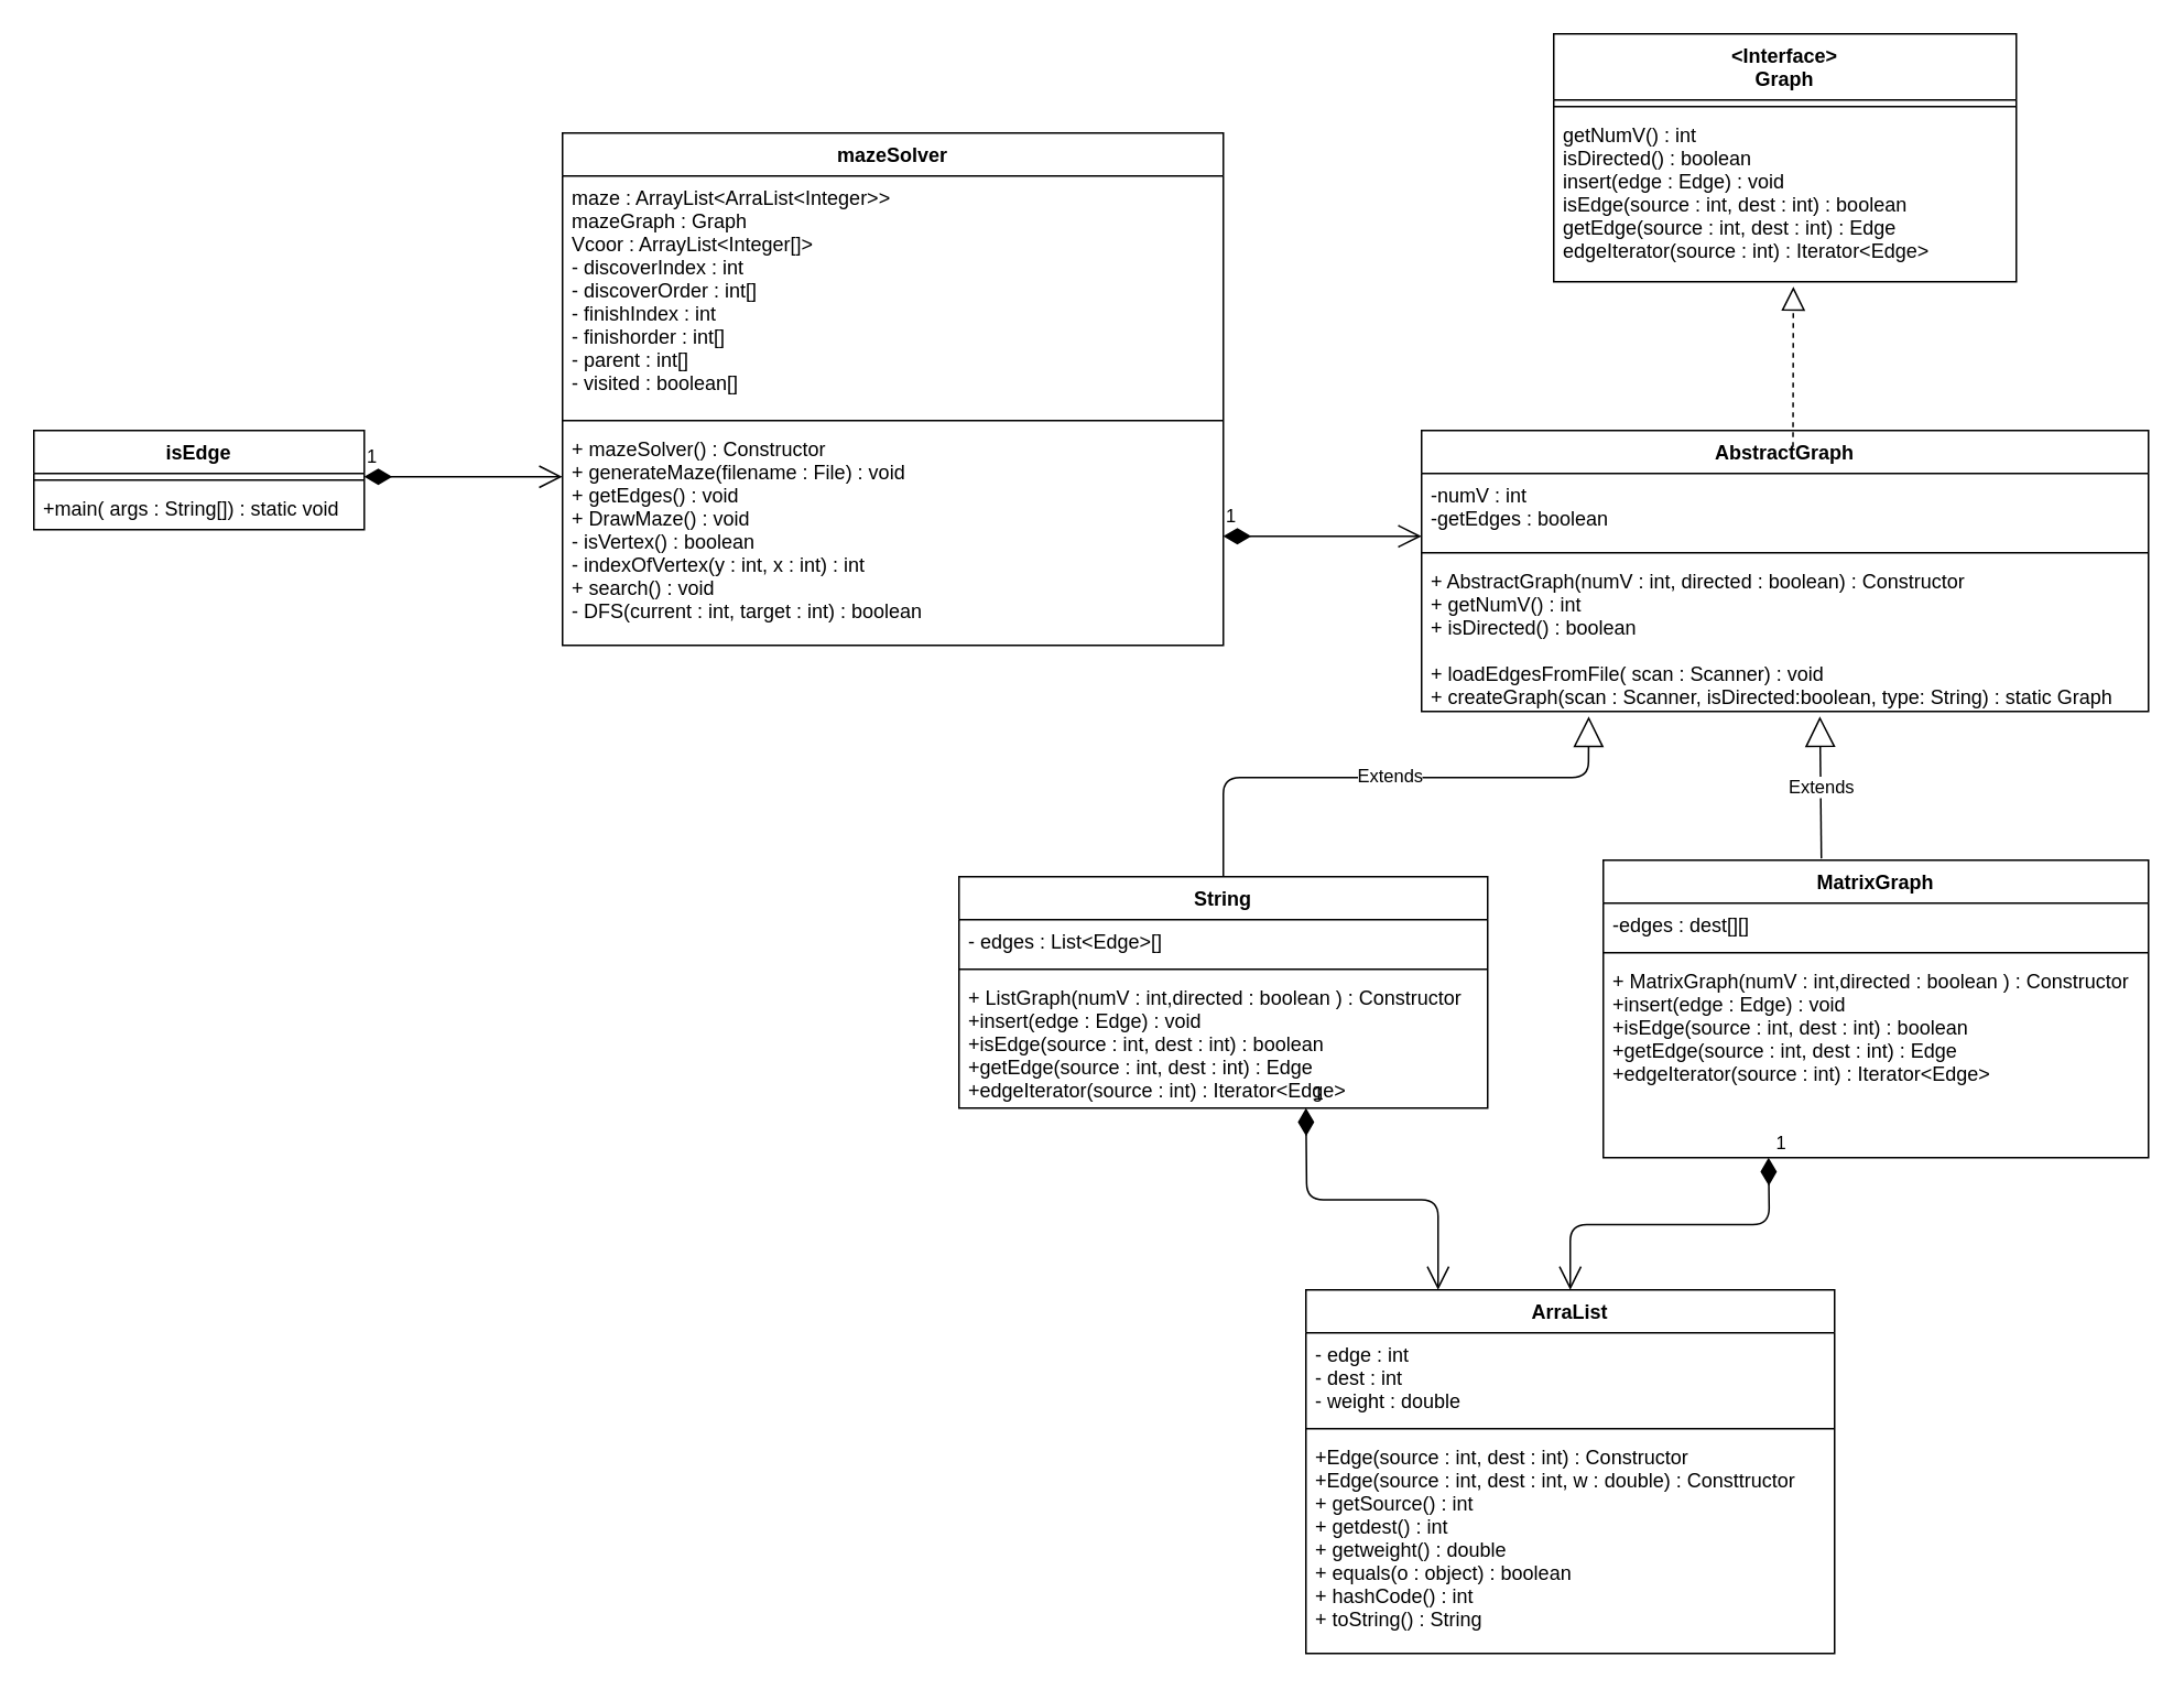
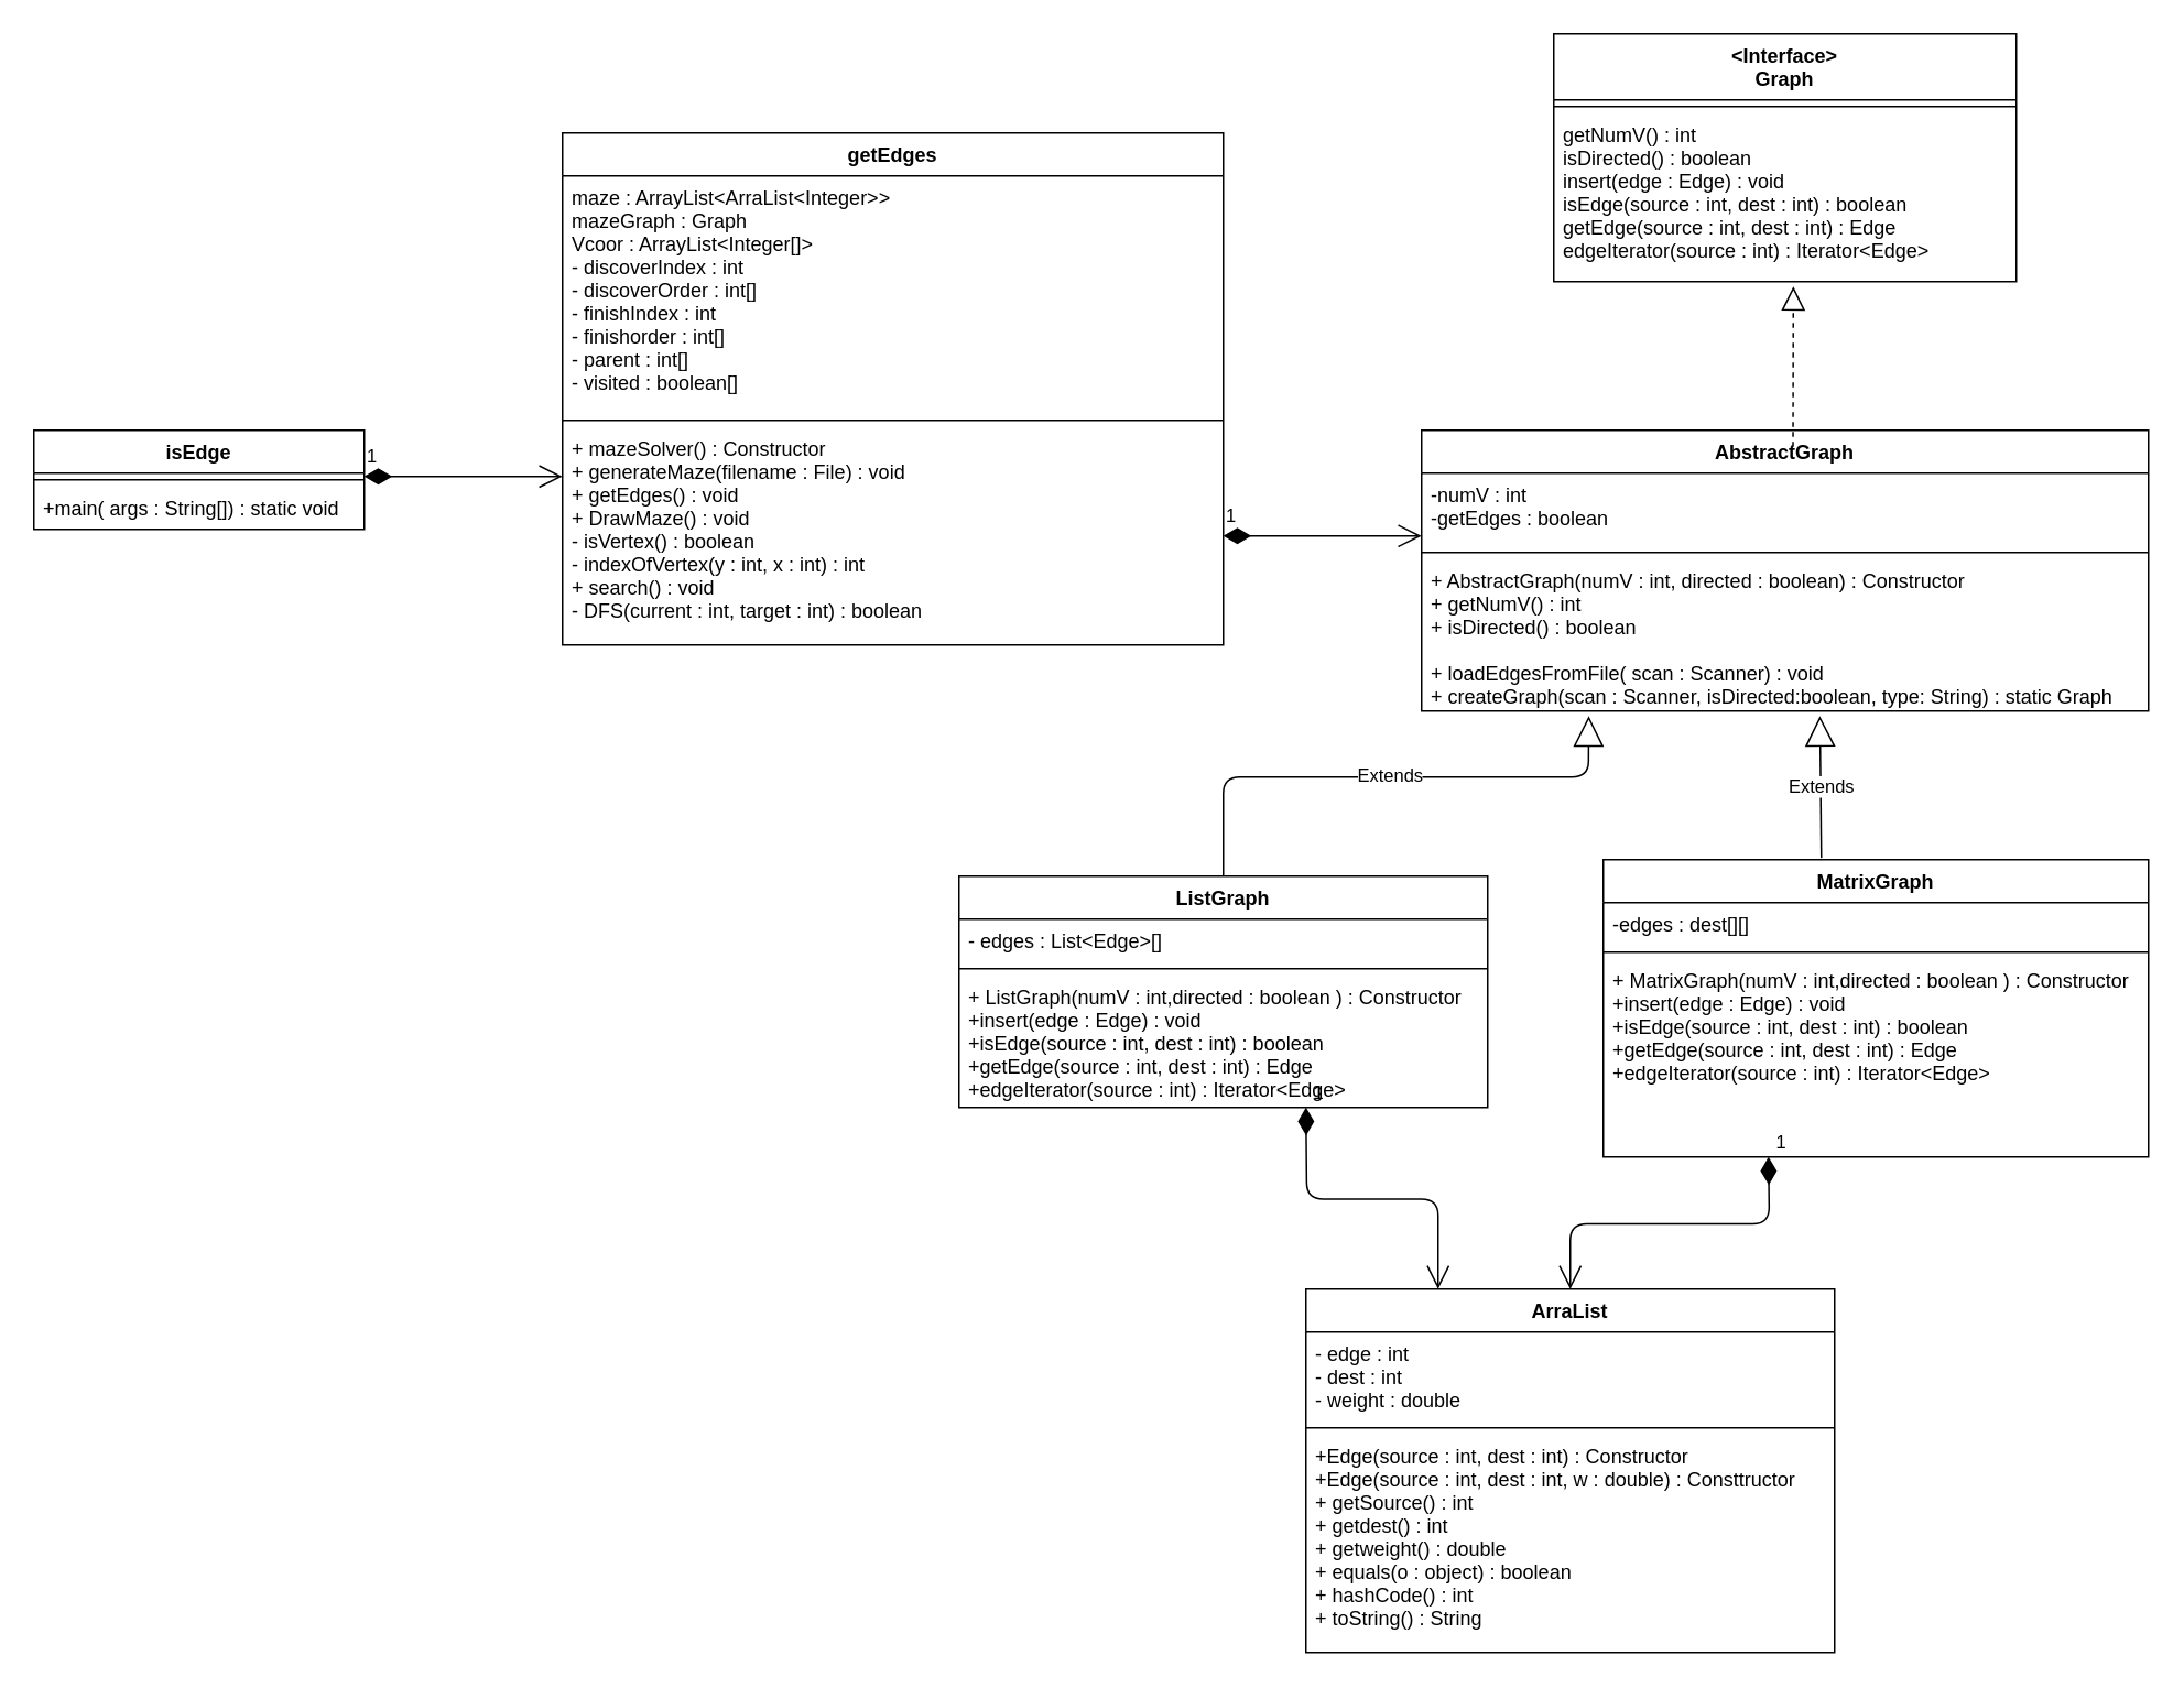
  <mxCell id="0" />
  <mxCell id="1" parent="0" />
  <mxCell id="2" value="isEdge" style="swimlane;fontStyle=1;align=center;verticalAlign=top;childLayout=stackLayout;horizontal=1;startSize=26;horizontalStack=0;resizeParent=1;resizeParentMax=0;resizeLast=0;collapsible=1;marginBottom=0;" vertex="1" parent="1"><mxGeometry x="20" y="260" width="200" height="60" as="geometry" /></mxCell>
  <mxCell id="3" value="" style="line;strokeWidth=1;fillColor=none;align=left;verticalAlign=middle;spacingTop=-1;spacingLeft=3;spacingRight=3;rotatable=0;labelPosition=right;points=[];portConstraint=eastwest;" vertex="1" parent="2"><mxGeometry y="26" width="200" height="8" as="geometry" /></mxCell>
  <mxCell id="4" value="+main( args : String[]) : static void" style="text;strokeColor=none;fillColor=none;align=left;verticalAlign=top;spacingLeft=4;spacingRight=4;overflow=hidden;rotatable=0;points=[[0,0.5],[1,0.5]];portConstraint=eastwest;" vertex="1" parent="2"><mxGeometry y="34" width="200" height="26" as="geometry" /></mxCell>
  <mxCell id="5" value="1" style="endArrow=open;html=1;endSize=12;startArrow=diamondThin;startSize=14;startFill=1;edgeStyle=orthogonalEdgeStyle;align=left;verticalAlign=bottom;" edge="1" parent="1"><mxGeometry x="-1" y="3" relative="1" as="geometry"><mxPoint x="220" y="288" as="sourcePoint" /><mxPoint x="340" y="288" as="targetPoint" /></mxGeometry></mxCell>
  <mxCell id="6" value="&lt;Interface&gt;&#10;Graph&#10;" style="swimlane;fontStyle=1;align=center;verticalAlign=top;childLayout=stackLayout;horizontal=1;startSize=40;horizontalStack=0;resizeParent=1;resizeParentMax=0;resizeLast=0;collapsible=1;marginBottom=0;" vertex="1" parent="1"><mxGeometry x="940" width="280" height="150" as="geometry" y="20" /></mxCell>
  <mxCell id="7" value="" style="line;strokeWidth=1;fillColor=none;align=left;verticalAlign=middle;spacingTop=-1;spacingLeft=3;spacingRight=3;rotatable=0;labelPosition=right;points=[];portConstraint=eastwest;" vertex="1" parent="6"><mxGeometry y="40" width="280" height="8" as="geometry" /></mxCell>
  <mxCell id="8" value="getNumV() : int&#10;isDirected() : boolean&#10;insert(edge : Edge) : void&#10;isEdge(source : int, dest : int) : boolean&#10;getEdge(source : int, dest : int) : Edge&#10;edgeIterator(source : int) : Iterator&lt;Edge&gt;" style="text;strokeColor=none;fillColor=none;align=left;verticalAlign=top;spacingLeft=4;spacingRight=4;overflow=hidden;rotatable=0;points=[[0,0.5],[1,0.5]];portConstraint=eastwest;" vertex="1" parent="6"><mxGeometry y="48" width="280" height="102" as="geometry" /></mxCell>
- <mxCell id="9" value="mazeSolver" style="swimlane;fontStyle=1;align=center;verticalAlign=top;childLayout=stackLayout;horizontal=1;startSize=26;horizontalStack=0;resizeParent=1;resizeParentMax=0;resizeLast=0;collapsible=1;marginBottom=0;" vertex="1" parent="1"><mxGeometry x="340" y="80" width="400" height="310" as="geometry" /></mxCell>
+ <mxCell id="9" value="getEdges" style="swimlane;fontStyle=1;align=center;verticalAlign=top;childLayout=stackLayout;horizontal=1;startSize=26;horizontalStack=0;resizeParent=1;resizeParentMax=0;resizeLast=0;collapsible=1;marginBottom=0;" vertex="1" parent="1"><mxGeometry x="340" y="80" width="400" height="310" as="geometry" /></mxCell>
  <mxCell id="10" value="maze : ArrayList&lt;ArraList&lt;Integer&gt;&gt;&#10;mazeGraph : Graph&#10;Vcoor : ArrayList&lt;Integer[]&gt;&#10;- discoverIndex : int&#10;- discoverOrder : int[]&#10;- finishIndex : int&#10;- finishorder : int[]&#10;- parent : int[]&#10;- visited : boolean[]" style="text;strokeColor=none;fillColor=none;align=left;verticalAlign=top;spacingLeft=4;spacingRight=4;overflow=hidden;rotatable=0;points=[[0,0.5],[1,0.5]];portConstraint=eastwest;" vertex="1" parent="9"><mxGeometry y="26" width="400" height="144" as="geometry" /></mxCell>
  <mxCell id="11" value="" style="line;strokeWidth=1;fillColor=none;align=left;verticalAlign=middle;spacingTop=-1;spacingLeft=3;spacingRight=3;rotatable=0;labelPosition=right;points=[];portConstraint=eastwest;" vertex="1" parent="9"><mxGeometry y="170" width="400" height="8" as="geometry" /></mxCell>
  <mxCell id="12" value="+ mazeSolver() : Constructor&#10;+ generateMaze(filename : File) : void&#10;+ getEdges() : void&#10;+ DrawMaze() : void&#10;- isVertex() : boolean&#10;- indexOfVertex(y : int, x : int) : int&#10;+ search() : void&#10;- DFS(current : int, target : int) : boolean" style="text;strokeColor=none;fillColor=none;align=left;verticalAlign=top;spacingLeft=4;spacingRight=4;overflow=hidden;rotatable=0;points=[[0,0.5],[1,0.5]];portConstraint=eastwest;" vertex="1" parent="9"><mxGeometry y="178" width="400" height="132" as="geometry" /></mxCell>
  <mxCell id="13" value="AbstractGraph" style="swimlane;fontStyle=1;align=center;verticalAlign=top;childLayout=stackLayout;horizontal=1;startSize=26;horizontalStack=0;resizeParent=1;resizeParentMax=0;resizeLast=0;collapsible=1;marginBottom=0;" vertex="1" parent="1"><mxGeometry x="860" y="260" width="440" height="170" as="geometry" /></mxCell>
  <mxCell id="14" value="-numV : int&#10;-getEdges : boolean" style="text;strokeColor=none;fillColor=none;align=left;verticalAlign=top;spacingLeft=4;spacingRight=4;overflow=hidden;rotatable=0;points=[[0,0.5],[1,0.5]];portConstraint=eastwest;" vertex="1" parent="13"><mxGeometry y="26" width="440" height="44" as="geometry" /></mxCell>
  <mxCell id="15" value="" style="line;strokeWidth=1;fillColor=none;align=left;verticalAlign=middle;spacingTop=-1;spacingLeft=3;spacingRight=3;rotatable=0;labelPosition=right;points=[];portConstraint=eastwest;" vertex="1" parent="13"><mxGeometry y="70" width="440" height="8" as="geometry" /></mxCell>
  <mxCell id="16" value="+ AbstractGraph(numV : int, directed : boolean) : Constructor&#10;+ getNumV() : int&#10;+ isDirected() : boolean&#10;&#10;+ loadEdgesFromFile( scan : Scanner) : void&#10;+ createGraph(scan : Scanner, isDirected:boolean, type: String) : static Graph" style="text;strokeColor=none;fillColor=none;align=left;verticalAlign=top;spacingLeft=4;spacingRight=4;overflow=hidden;rotatable=0;points=[[0,0.5],[1,0.5]];portConstraint=eastwest;" vertex="1" parent="13"><mxGeometry y="78" width="440" height="92" as="geometry" /></mxCell>
  <mxCell id="17" value="" style="endArrow=block;dashed=1;endFill=0;endSize=12;html=1;entryX=0.518;entryY=1.029;entryDx=0;entryDy=0;entryPerimeter=0;exitX=0.511;exitY=0.059;exitDx=0;exitDy=0;exitPerimeter=0;" edge="1" parent="1" source="13" target="8"><mxGeometry width="160" relative="1" as="geometry"><mxPoint x="1020" y="210" as="sourcePoint" /><mxPoint x="1180" y="210" as="targetPoint" /></mxGeometry></mxCell>
  <mxCell id="18" value="Extends" style="endArrow=block;endSize=16;endFill=0;html=1;entryX=0.23;entryY=1.033;entryDx=0;entryDy=0;entryPerimeter=0;exitX=0.5;exitY=0;exitDx=0;exitDy=0;" edge="1" parent="1" source="30" target="16"><mxGeometry x="0.012" y="1" width="160" relative="1" as="geometry"><mxPoint x="770" y="470" as="sourcePoint" /><mxPoint x="930" y="470" as="targetPoint" /><Array as="points"><mxPoint x="740" y="470" /><mxPoint x="961" y="470" /></Array><mxPoint as="offset" /></mxGeometry></mxCell>
  <mxCell id="19" value="Extends" style="endArrow=block;endSize=16;endFill=0;html=1;entryX=0.548;entryY=1.033;entryDx=0;entryDy=0;entryPerimeter=0;exitX=0.4;exitY=-0.006;exitDx=0;exitDy=0;exitPerimeter=0;" edge="1" parent="1" source="25" target="16"><mxGeometry width="160" relative="1" as="geometry"><mxPoint x="1100" y="470" as="sourcePoint" /><mxPoint x="1260" y="470" as="targetPoint" /></mxGeometry></mxCell>
  <mxCell id="20" value="ArraList" style="swimlane;fontStyle=1;align=center;verticalAlign=top;childLayout=stackLayout;horizontal=1;startSize=26;horizontalStack=0;resizeParent=1;resizeParentMax=0;resizeLast=0;collapsible=1;marginBottom=0;" vertex="1" parent="1"><mxGeometry x="790" y="780" width="320" height="220" as="geometry" /></mxCell>
  <mxCell id="21" value="- edge : int&#10;- dest : int&#10;- weight : double&#10;" style="text;strokeColor=none;fillColor=none;align=left;verticalAlign=top;spacingLeft=4;spacingRight=4;overflow=hidden;rotatable=0;points=[[0,0.5],[1,0.5]];portConstraint=eastwest;" vertex="1" parent="20"><mxGeometry y="26" width="320" height="54" as="geometry" /></mxCell>
  <mxCell id="22" value="" style="line;strokeWidth=1;fillColor=none;align=left;verticalAlign=middle;spacingTop=-1;spacingLeft=3;spacingRight=3;rotatable=0;labelPosition=right;points=[];portConstraint=eastwest;" vertex="1" parent="20"><mxGeometry y="80" width="320" height="8" as="geometry" /></mxCell>
  <mxCell id="23" value="+Edge(source : int, dest : int) : Constructor&#10;+Edge(source : int, dest : int, w : double) : Consttructor&#10;+ getSource() : int&#10;+ getdest() : int&#10;+ getweight() : double&#10;+ equals(o : object) : boolean&#10;+ hashCode() : int&#10;+ toString() : String" style="text;strokeColor=none;fillColor=none;align=left;verticalAlign=top;spacingLeft=4;spacingRight=4;overflow=hidden;rotatable=0;points=[[0,0.5],[1,0.5]];portConstraint=eastwest;" vertex="1" parent="20"><mxGeometry y="88" width="320" height="132" as="geometry" /></mxCell>
  <mxCell id="24" value="1" style="endArrow=open;html=1;endSize=12;startArrow=diamondThin;startSize=14;startFill=1;edgeStyle=orthogonalEdgeStyle;align=left;verticalAlign=bottom;entryX=0.5;entryY=0;entryDx=0;entryDy=0;" edge="1" parent="1" target="20"><mxGeometry x="-1" y="3" relative="1" as="geometry"><mxPoint x="1070" y="700" as="sourcePoint" /><mxPoint x="990" y="740" as="targetPoint" /></mxGeometry></mxCell>
  <mxCell id="25" value="MatrixGraph" style="swimlane;fontStyle=1;align=center;verticalAlign=top;childLayout=stackLayout;horizontal=1;startSize=26;horizontalStack=0;resizeParent=1;resizeParentMax=0;resizeLast=0;collapsible=1;marginBottom=0;" vertex="1" parent="1"><mxGeometry x="970" y="520" width="330" height="180" as="geometry" /></mxCell>
  <mxCell id="26" value="-edges : dest[][]&#10;" style="text;strokeColor=none;fillColor=none;align=left;verticalAlign=top;spacingLeft=4;spacingRight=4;overflow=hidden;rotatable=0;points=[[0,0.5],[1,0.5]];portConstraint=eastwest;" vertex="1" parent="25"><mxGeometry y="26" width="330" height="26" as="geometry" /></mxCell>
  <mxCell id="27" value="" style="line;strokeWidth=1;fillColor=none;align=left;verticalAlign=middle;spacingTop=-1;spacingLeft=3;spacingRight=3;rotatable=0;labelPosition=right;points=[];portConstraint=eastwest;" vertex="1" parent="25"><mxGeometry y="52" width="330" height="8" as="geometry" /></mxCell>
  <mxCell id="28" value="+ MatrixGraph(numV : int,directed : boolean ) : Constructor&#10;+insert(edge : Edge) : void&#10;+isEdge(source : int, dest : int) : boolean&#10;+getEdge(source : int, dest : int) : Edge&#10;+edgeIterator(source : int) : Iterator&lt;Edge&gt;&#10;" style="text;strokeColor=none;fillColor=none;align=left;verticalAlign=top;spacingLeft=4;spacingRight=4;overflow=hidden;rotatable=0;points=[[0,0.5],[1,0.5]];portConstraint=eastwest;" vertex="1" parent="25"><mxGeometry y="60" width="330" height="120" as="geometry" /></mxCell>
  <mxCell id="29" value="1" style="endArrow=open;html=1;endSize=12;startArrow=diamondThin;startSize=14;startFill=1;edgeStyle=orthogonalEdgeStyle;align=left;verticalAlign=bottom;entryX=0.25;entryY=0;entryDx=0;entryDy=0;" edge="1" parent="1" target="20"><mxGeometry x="-1" y="3" relative="1" as="geometry"><mxPoint x="790" y="670" as="sourcePoint" /><mxPoint x="880" y="710" as="targetPoint" /></mxGeometry></mxCell>
- <mxCell id="30" value="String" style="swimlane;fontStyle=1;align=center;verticalAlign=top;childLayout=stackLayout;horizontal=1;startSize=26;horizontalStack=0;resizeParent=1;resizeParentMax=0;resizeLast=0;collapsible=1;marginBottom=0;" vertex="1" parent="1"><mxGeometry x="580" y="530" width="320" height="140" as="geometry" /></mxCell>
+ <mxCell id="30" value="ListGraph" style="swimlane;fontStyle=1;align=center;verticalAlign=top;childLayout=stackLayout;horizontal=1;startSize=26;horizontalStack=0;resizeParent=1;resizeParentMax=0;resizeLast=0;collapsible=1;marginBottom=0;" vertex="1" parent="1"><mxGeometry x="580" y="530" width="320" height="140" as="geometry" /></mxCell>
  <mxCell id="31" value="- edges : List&lt;Edge&gt;[]&#10;" style="text;strokeColor=none;fillColor=none;align=left;verticalAlign=top;spacingLeft=4;spacingRight=4;overflow=hidden;rotatable=0;points=[[0,0.5],[1,0.5]];portConstraint=eastwest;" vertex="1" parent="30"><mxGeometry y="26" width="320" height="26" as="geometry" /></mxCell>
  <mxCell id="32" value="" style="line;strokeWidth=1;fillColor=none;align=left;verticalAlign=middle;spacingTop=-1;spacingLeft=3;spacingRight=3;rotatable=0;labelPosition=right;points=[];portConstraint=eastwest;" vertex="1" parent="30"><mxGeometry y="52" width="320" height="8" as="geometry" /></mxCell>
  <mxCell id="33" value="+ ListGraph(numV : int,directed : boolean ) : Constructor&#10;+insert(edge : Edge) : void&#10;+isEdge(source : int, dest : int) : boolean&#10;+getEdge(source : int, dest : int) : Edge&#10;+edgeIterator(source : int) : Iterator&lt;Edge&gt;&#10;" style="text;strokeColor=none;fillColor=none;align=left;verticalAlign=top;spacingLeft=4;spacingRight=4;overflow=hidden;rotatable=0;points=[[0,0.5],[1,0.5]];portConstraint=eastwest;" vertex="1" parent="30"><mxGeometry y="60" width="320" height="80" as="geometry" /></mxCell>
  <mxCell id="34" value="1" style="endArrow=open;html=1;endSize=12;startArrow=diamondThin;startSize=14;startFill=1;edgeStyle=orthogonalEdgeStyle;align=left;verticalAlign=bottom;" edge="1" parent="1" source="12"><mxGeometry x="-1" y="3" relative="1" as="geometry"><mxPoint x="740" y="324" as="sourcePoint" /><mxPoint x="860" y="324" as="targetPoint" /></mxGeometry></mxCell>
